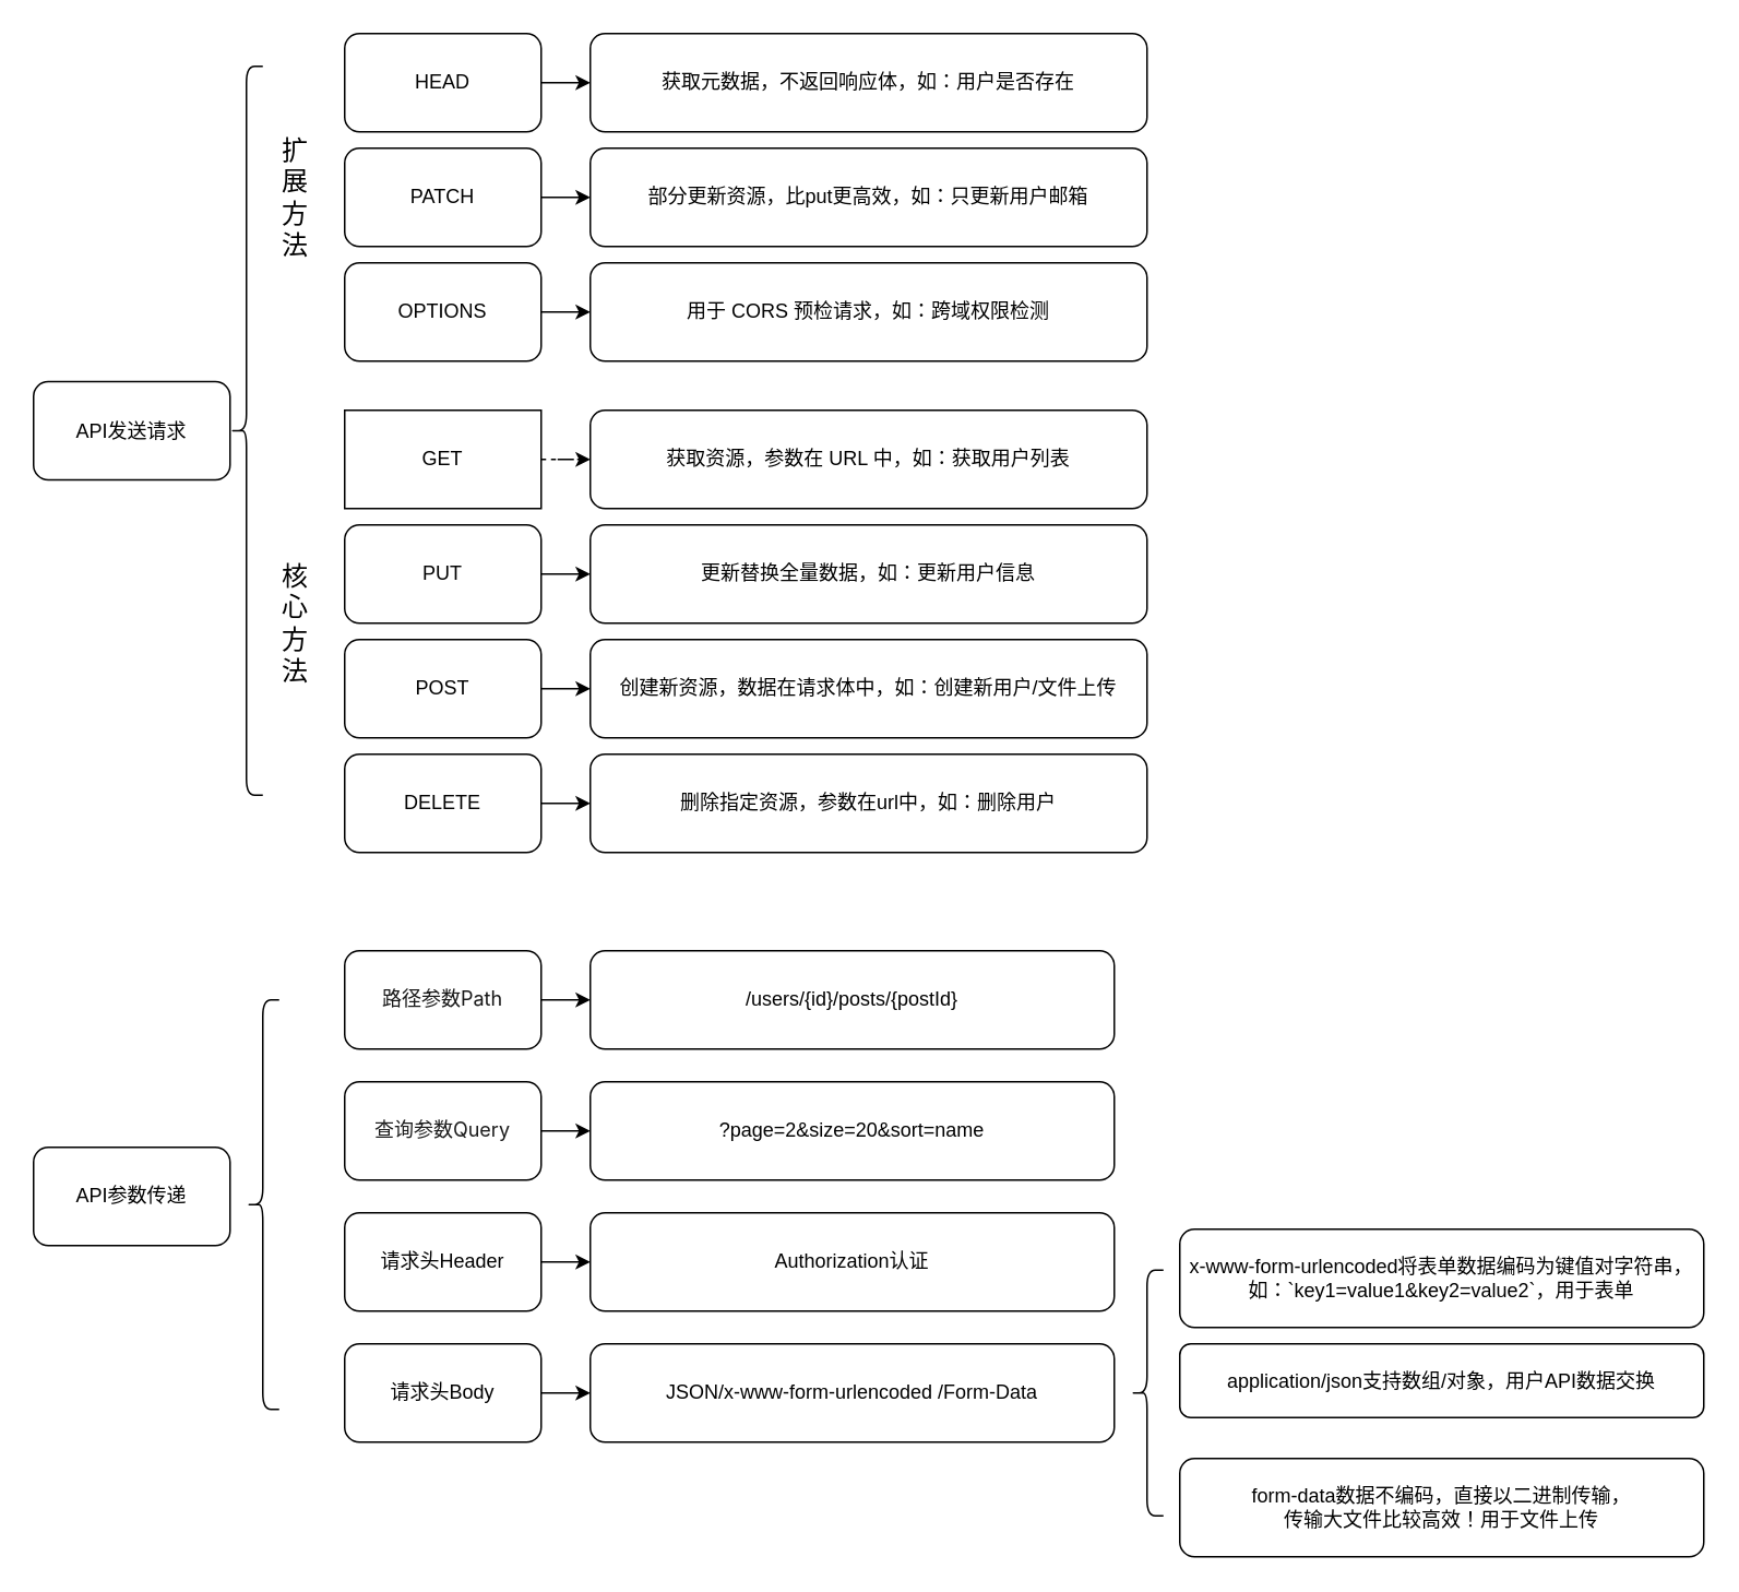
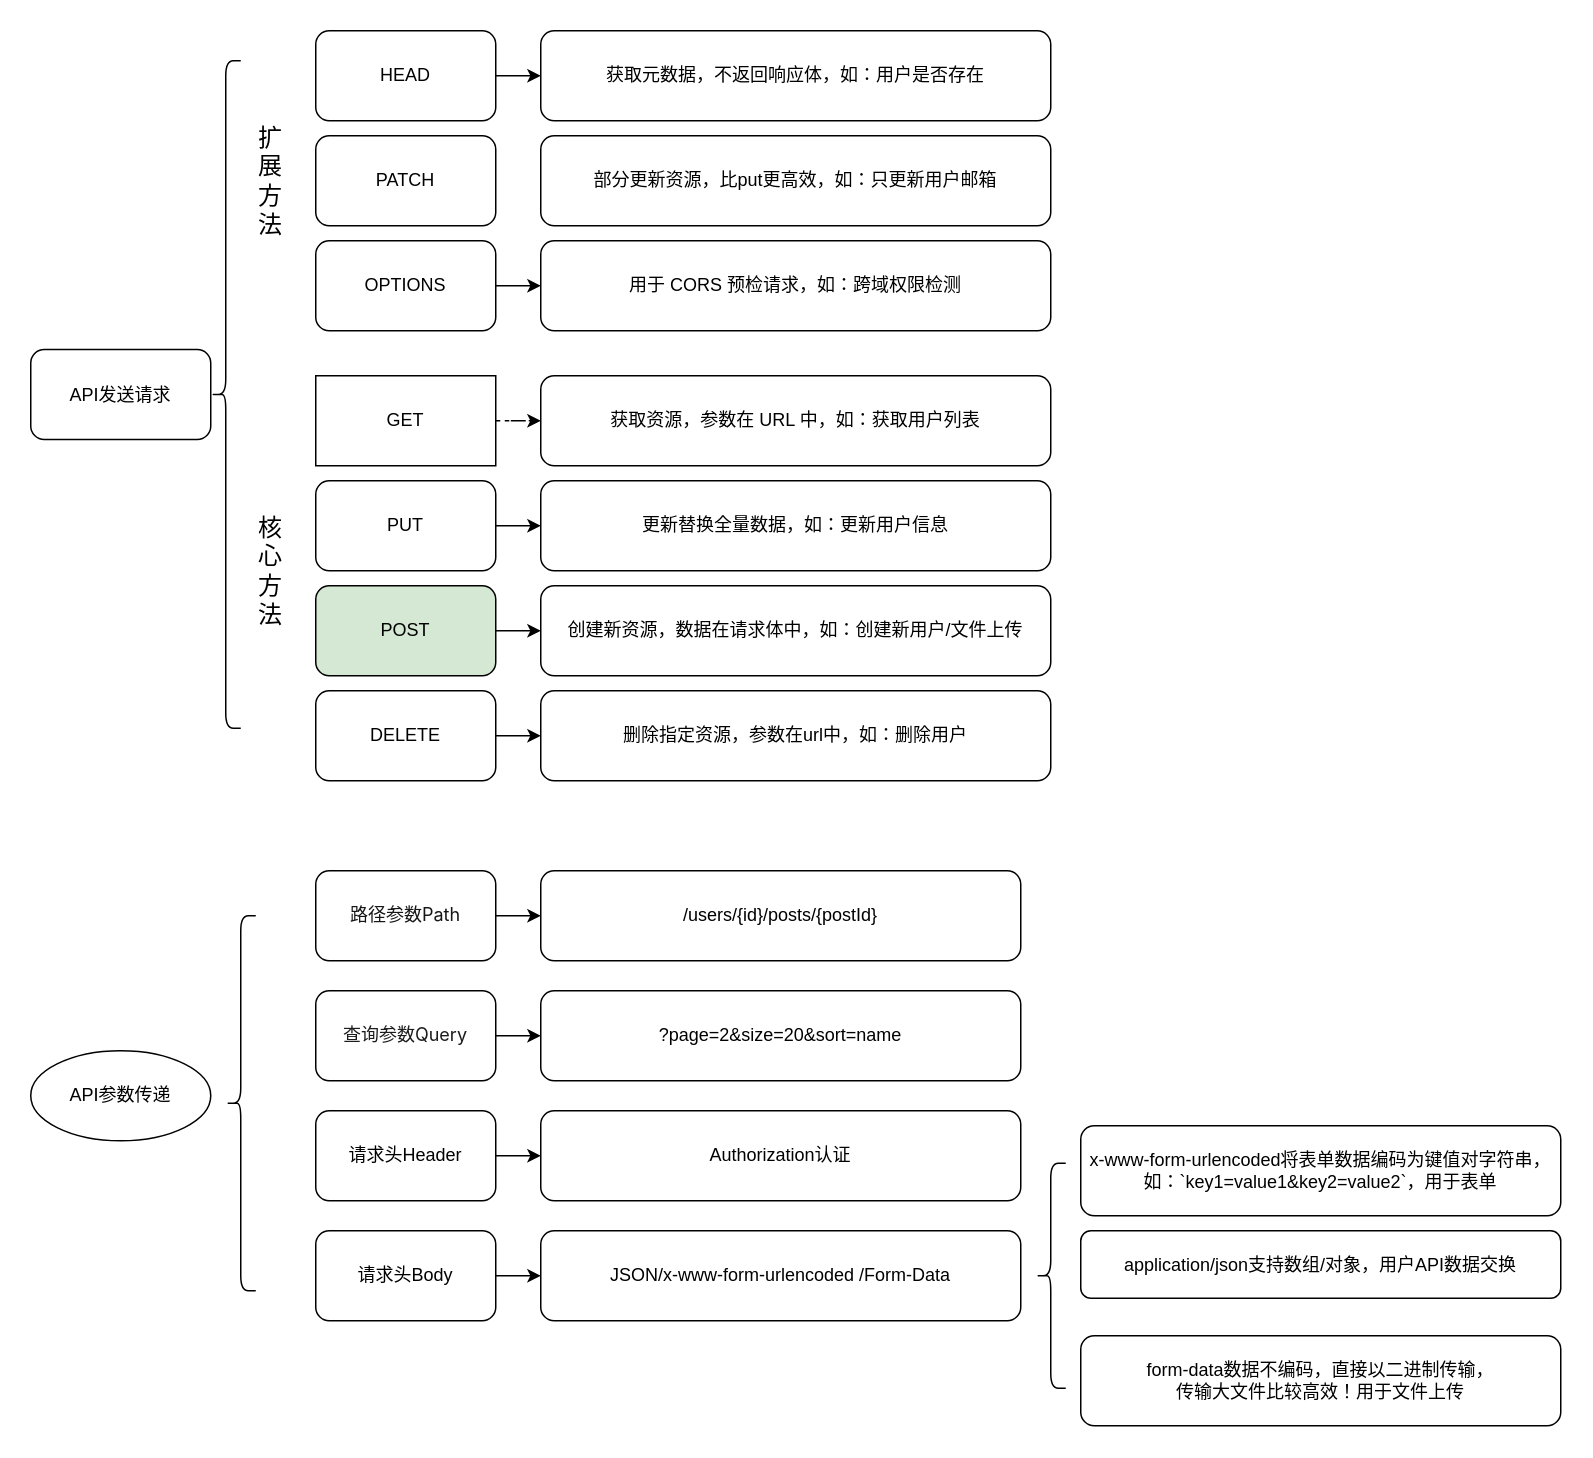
  <mxCell id="0" />
  <mxCell id="1" parent="0" />
  <mxCell id="2" value="API发送请求" style="rounded=1;whiteSpace=wrap;html=1;" vertex="1" parent="1"><mxGeometry x="20" y="232.5" width="120" height="60" as="geometry" /></mxCell>
  <mxCell id="3" value="" style="edgeStyle=orthogonalEdgeStyle;rounded=0;orthogonalLoop=1;jettySize=auto;html=1;dashed=1;" edge="1" parent="1" source="4" target="12"><mxGeometry relative="1" as="geometry" /></mxCell>
  <mxCell id="4" value="GET" style="whiteSpace=wrap;html=1;rounded=0;" vertex="1" parent="1"><mxGeometry x="210" y="250" width="120" height="60" as="geometry" /></mxCell>
  <mxCell id="5" value="" style="edgeStyle=orthogonalEdgeStyle;rounded=0;orthogonalLoop=1;jettySize=auto;html=1;" edge="1" parent="1" source="6" target="13"><mxGeometry relative="1" as="geometry" /></mxCell>
  <mxCell id="6" value="PUT" style="whiteSpace=wrap;html=1;rounded=1;" vertex="1" parent="1"><mxGeometry x="210" y="320" width="120" height="60" as="geometry" /></mxCell>
  <mxCell id="7" value="" style="edgeStyle=orthogonalEdgeStyle;rounded=0;orthogonalLoop=1;jettySize=auto;html=1;" edge="1" parent="1" source="8" target="14"><mxGeometry relative="1" as="geometry" /></mxCell>
- <mxCell id="8" value="POST" style="whiteSpace=wrap;html=1;rounded=1;" vertex="1" parent="1"><mxGeometry x="210" y="390" width="120" height="60" as="geometry" /></mxCell>
+ <mxCell id="8" value="POST" style="whiteSpace=wrap;html=1;rounded=1;fillColor=#d5e8d4;" vertex="1" parent="1"><mxGeometry x="210" y="390" width="120" height="60" as="geometry" /></mxCell>
  <mxCell id="9" value="" style="edgeStyle=orthogonalEdgeStyle;rounded=0;orthogonalLoop=1;jettySize=auto;html=1;" edge="1" parent="1" source="10" target="15"><mxGeometry relative="1" as="geometry" /></mxCell>
  <mxCell id="10" value="DELETE" style="whiteSpace=wrap;html=1;rounded=1;" vertex="1" parent="1"><mxGeometry x="210" y="460" width="120" height="60" as="geometry" /></mxCell>
  <mxCell id="11" value="" style="shape=curlyBracket;whiteSpace=wrap;html=1;rounded=1;labelPosition=left;verticalLabelPosition=middle;align=right;verticalAlign=middle;" vertex="1" parent="1"><mxGeometry x="140" y="40" width="20" height="445" as="geometry" /></mxCell>
  <mxCell id="12" value="获取资源，参数在 URL 中，如：获取用户列表" style="whiteSpace=wrap;html=1;rounded=1;" vertex="1" parent="1"><mxGeometry x="360" y="250" width="340" height="60" as="geometry" /></mxCell>
  <mxCell id="13" value="更新替换全量数据，如：更新用户信息" style="whiteSpace=wrap;html=1;rounded=1;" vertex="1" parent="1"><mxGeometry x="360" y="320" width="340" height="60" as="geometry" /></mxCell>
  <mxCell id="14" value="&lt;div style=&quot;text-align: start;&quot;&gt;创建新资源，数据在请求体中，如：创建新用户/文件上传&lt;/div&gt;" style="whiteSpace=wrap;html=1;rounded=1;" vertex="1" parent="1"><mxGeometry x="360" y="390" width="340" height="60" as="geometry" /></mxCell>
  <mxCell id="15" value="删除指定资源，参数在url中，如：删除用户" style="whiteSpace=wrap;html=1;rounded=1;" vertex="1" parent="1"><mxGeometry x="360" y="460" width="340" height="60" as="geometry" /></mxCell>
  <mxCell id="16" value="核&lt;div&gt;心&lt;/div&gt;&lt;div&gt;方&lt;/div&gt;&lt;div&gt;法&lt;/div&gt;" style="text;html=1;align=center;verticalAlign=middle;whiteSpace=wrap;rounded=0;fontSize=16;" vertex="1" parent="1"><mxGeometry x="140" y="330" width="80" height="100" as="geometry" /></mxCell>
  <mxCell id="17" value="" style="edgeStyle=orthogonalEdgeStyle;rounded=0;orthogonalLoop=1;jettySize=auto;html=1;" edge="1" parent="1" source="18" target="24"><mxGeometry relative="1" as="geometry" /></mxCell>
  <mxCell id="18" value="HEAD" style="whiteSpace=wrap;html=1;rounded=1;" vertex="1" parent="1"><mxGeometry x="210" y="20" width="120" height="60" as="geometry" /></mxCell>
- <mxCell id="19" value="" style="edgeStyle=orthogonalEdgeStyle;rounded=0;orthogonalLoop=1;jettySize=auto;html=1;" edge="1" parent="1" source="20" target="25"><mxGeometry relative="1" as="geometry" /></mxCell>
  <mxCell id="20" value="PATCH" style="whiteSpace=wrap;html=1;rounded=1;" vertex="1" parent="1"><mxGeometry x="210" y="90" width="120" height="60" as="geometry" /></mxCell>
  <mxCell id="21" value="" style="edgeStyle=orthogonalEdgeStyle;rounded=0;orthogonalLoop=1;jettySize=auto;html=1;" edge="1" parent="1" source="22" target="26"><mxGeometry relative="1" as="geometry" /></mxCell>
  <mxCell id="22" value="OPTIONS" style="whiteSpace=wrap;html=1;rounded=1;" vertex="1" parent="1"><mxGeometry x="210" y="160" width="120" height="60" as="geometry" /></mxCell>
  <mxCell id="23" value="扩&lt;div&gt;展&lt;div&gt;方&lt;/div&gt;&lt;div&gt;法&lt;/div&gt;&lt;/div&gt;" style="text;html=1;align=center;verticalAlign=middle;whiteSpace=wrap;rounded=0;fontSize=16;" vertex="1" parent="1"><mxGeometry x="140" y="70" width="80" height="100" as="geometry" /></mxCell>
  <mxCell id="24" value="获取元数据，不返回响应体，如：用户是否存在" style="whiteSpace=wrap;html=1;rounded=1;" vertex="1" parent="1"><mxGeometry x="360" y="20" width="340" height="60" as="geometry" /></mxCell>
  <mxCell id="25" value="部分更新资源，比put更高效，如：只更新用户邮箱" style="whiteSpace=wrap;html=1;rounded=1;" vertex="1" parent="1"><mxGeometry x="360" y="90" width="340" height="60" as="geometry" /></mxCell>
  <mxCell id="26" value="&lt;div style=&quot;text-align: start;&quot;&gt;用于 CORS 预检请求，如：跨域权限检测&lt;/div&gt;" style="whiteSpace=wrap;html=1;rounded=1;" vertex="1" parent="1"><mxGeometry x="360" y="160" width="340" height="60" as="geometry" /></mxCell>
  <mxCell id="27" value="" style="edgeStyle=orthogonalEdgeStyle;rounded=0;orthogonalLoop=1;jettySize=auto;html=1;" edge="1" parent="1"><mxGeometry relative="1" as="geometry"><mxPoint x="330" y="580" as="sourcePoint" /></mxGeometry></mxCell>
- <mxCell id="28" value="API参数传递" style="rounded=1;whiteSpace=wrap;html=1;" vertex="1" parent="1"><mxGeometry x="20" y="700" width="120" height="60" as="geometry" /></mxCell>
+ <mxCell id="28" value="API参数传递" style="ellipse;whiteSpace=wrap;html=1;" vertex="1" parent="1"><mxGeometry x="20" y="700" width="120" height="60" as="geometry" /></mxCell>
  <mxCell id="29" value="" style="edgeStyle=orthogonalEdgeStyle;rounded=0;orthogonalLoop=1;jettySize=auto;html=1;" edge="1" parent="1" source="30" target="38"><mxGeometry relative="1" as="geometry" /></mxCell>
  <mxCell id="30" value="&lt;div style=&quot;text-align: start;&quot;&gt;&lt;span style=&quot;font-family: quote-cjk-patch, Inter, system-ui, -apple-system, BlinkMacSystemFont, &amp;quot;Segoe UI&amp;quot;, Roboto, &amp;quot;Noto Sans&amp;quot;, Ubuntu, Cantarell, &amp;quot;Helvetica Neue&amp;quot;, Oxygen, &amp;quot;Open Sans&amp;quot;, sans-serif; white-space-collapse: preserve; background-color: rgb(255, 255, 255);&quot;&gt;&lt;font style=&quot;color: rgb(22, 22, 22);&quot;&gt;路径参数Path&lt;/font&gt;&lt;/span&gt;&lt;/div&gt;" style="whiteSpace=wrap;html=1;rounded=1;" vertex="1" parent="1"><mxGeometry x="210" y="580" width="120" height="60" as="geometry" /></mxCell>
  <mxCell id="31" value="" style="shape=curlyBracket;whiteSpace=wrap;html=1;rounded=1;labelPosition=left;verticalLabelPosition=middle;align=right;verticalAlign=middle;" vertex="1" parent="1"><mxGeometry x="150" y="610" width="20" height="250" as="geometry" /></mxCell>
  <mxCell id="32" value="" style="edgeStyle=orthogonalEdgeStyle;rounded=0;orthogonalLoop=1;jettySize=auto;html=1;" edge="1" parent="1" source="33" target="39"><mxGeometry relative="1" as="geometry" /></mxCell>
  <mxCell id="33" value="&lt;span style=&quot;font-family: quote-cjk-patch, Inter, system-ui, -apple-system, BlinkMacSystemFont, &amp;quot;Segoe UI&amp;quot;, Roboto, &amp;quot;Noto Sans&amp;quot;, Ubuntu, Cantarell, &amp;quot;Helvetica Neue&amp;quot;, Oxygen, &amp;quot;Open Sans&amp;quot;, sans-serif; text-align: start; white-space-collapse: preserve; background-color: rgb(255, 255, 255);&quot;&gt;&lt;font style=&quot;color: rgb(27, 27, 27);&quot;&gt;查询参数Query&lt;/font&gt;&lt;/span&gt;" style="whiteSpace=wrap;html=1;rounded=1;" vertex="1" parent="1"><mxGeometry x="210" y="660" width="120" height="60" as="geometry" /></mxCell>
  <mxCell id="34" value="" style="edgeStyle=orthogonalEdgeStyle;rounded=0;orthogonalLoop=1;jettySize=auto;html=1;" edge="1" parent="1" source="35" target="40"><mxGeometry relative="1" as="geometry" /></mxCell>
  <mxCell id="35" value="请求头Header" style="whiteSpace=wrap;html=1;rounded=1;" vertex="1" parent="1"><mxGeometry x="210" y="740" width="120" height="60" as="geometry" /></mxCell>
  <mxCell id="36" value="" style="edgeStyle=orthogonalEdgeStyle;rounded=0;orthogonalLoop=1;jettySize=auto;html=1;" edge="1" parent="1" source="37" target="41"><mxGeometry relative="1" as="geometry" /></mxCell>
  <mxCell id="37" value="请求头Body" style="whiteSpace=wrap;html=1;rounded=1;" vertex="1" parent="1"><mxGeometry x="210" y="820" width="120" height="60" as="geometry" /></mxCell>
  <mxCell id="38" value="/users/{id}/posts/{postId}" style="whiteSpace=wrap;html=1;rounded=1;" vertex="1" parent="1"><mxGeometry x="360" y="580" width="320" height="60" as="geometry" /></mxCell>
  <mxCell id="39" value="?page=2&amp;amp;size=20&amp;amp;sort=name" style="whiteSpace=wrap;html=1;rounded=1;" vertex="1" parent="1"><mxGeometry x="360" y="660" width="320" height="60" as="geometry" /></mxCell>
  <mxCell id="40" value="Authorization认证" style="whiteSpace=wrap;html=1;rounded=1;" vertex="1" parent="1"><mxGeometry x="360" y="740" width="320" height="60" as="geometry" /></mxCell>
  <mxCell id="41" value="JSON/x-www-form-urlencoded&amp;nbsp;/Form-Data" style="whiteSpace=wrap;html=1;rounded=1;" vertex="1" parent="1"><mxGeometry x="360" y="820" width="320" height="60" as="geometry" /></mxCell>
  <mxCell id="42" value="application/json支持数组/对象，用户API数据交换" style="whiteSpace=wrap;html=1;rounded=1;" vertex="1" parent="1"><mxGeometry x="720" y="820" width="320" height="45" as="geometry" /></mxCell>
  <mxCell id="43" value="x-www-form-urlencoded将表单数据编码为键值对字符串，如：`key1=value1&amp;amp;key2=value2`，用于表单" style="whiteSpace=wrap;html=1;rounded=1;" vertex="1" parent="1"><mxGeometry x="720" y="750" width="320" height="60" as="geometry" /></mxCell>
  <mxCell id="44" value="form-data数据不编码，直接以二进制传输，&lt;div&gt;传输大文件比较高效！用于文件上传&lt;/div&gt;" style="whiteSpace=wrap;html=1;rounded=1;" vertex="1" parent="1"><mxGeometry x="720" y="890" width="320" height="60" as="geometry" /></mxCell>
  <mxCell id="45" value="" style="shape=curlyBracket;whiteSpace=wrap;html=1;rounded=1;labelPosition=left;verticalLabelPosition=middle;align=right;verticalAlign=middle;" vertex="1" parent="1"><mxGeometry x="690" y="775" width="20" height="150" as="geometry" /></mxCell>
